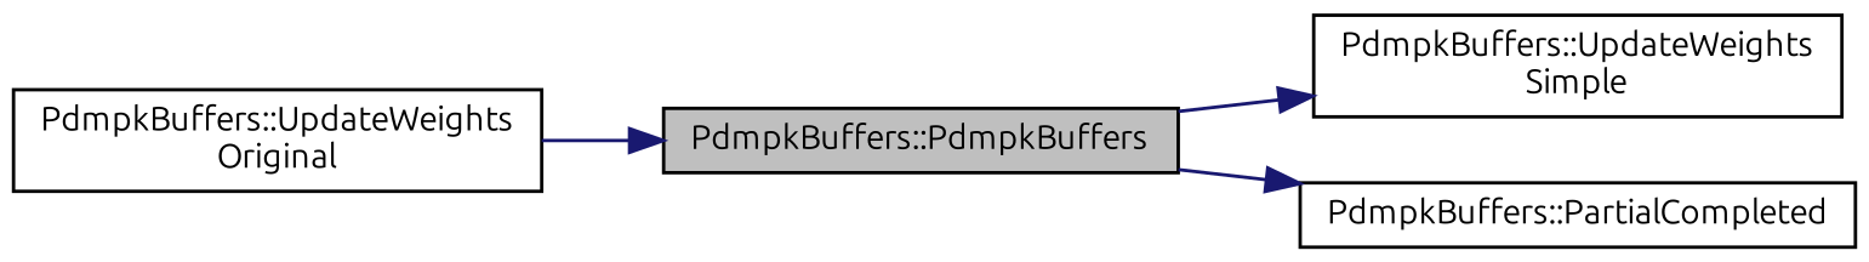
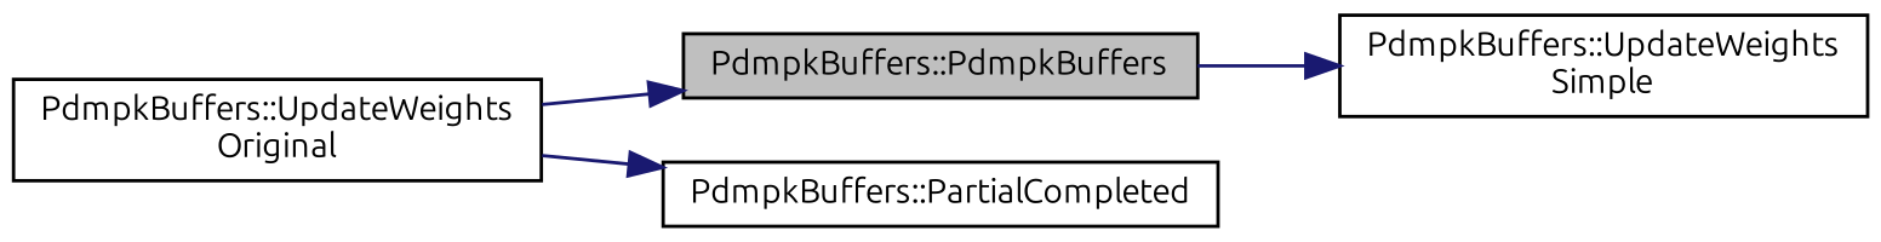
  digraph {
    fontname=Ubuntu
    rankdir=LR
    node [color=black fillcolor=white fontname=Ubuntu fontsize=10 shape=record style=filled]
    edge [color=midnightblue fontname=Ubuntu fontsize=10 labelfontname=Helvetica labelfontsize=10 style=solid]
    n1 [fillcolor=grey75 fontcolor=black height=0.2 label="PdmpkBuffers::PdmpkBuffers" width=0.4]
    n2 [height=0.2 label="PdmpkBuffers::UpdateWeights\lSimple" width=0.4]
    n3 [height=0.2 label="PdmpkBuffers::UpdateWeights\lOriginal" width=0.4]
    n4 [height=0.2 label="PdmpkBuffers::PartialCompleted" width=0.4]
    n1 -> n2
    n3 -> n1
-   n1 -> n4
+   n3 -> n4
  }
